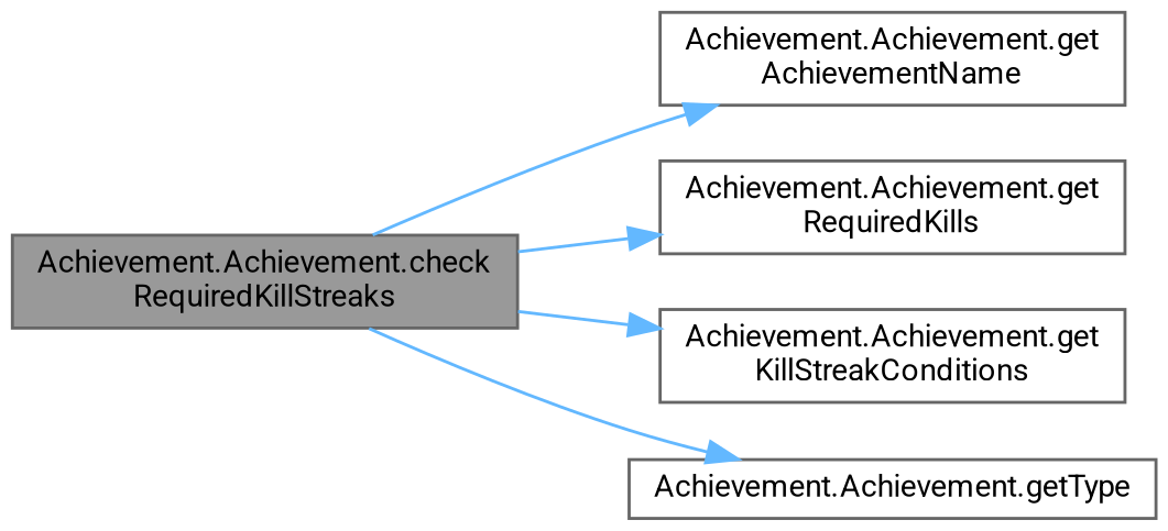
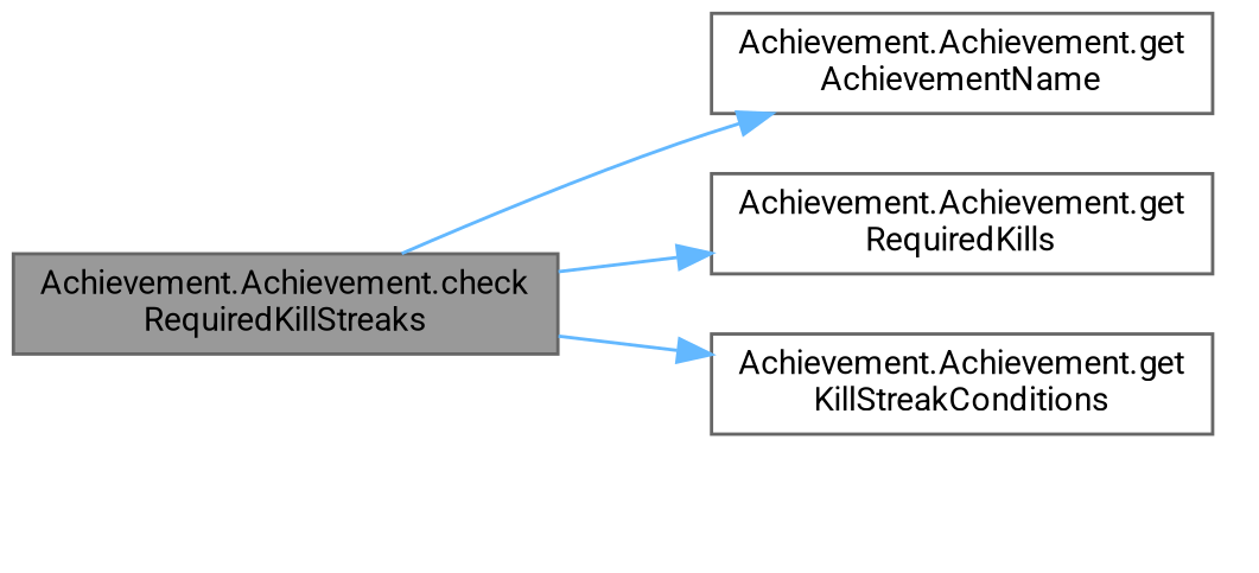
  digraph {
    fontname=Roboto
    rankdir=LR
    node [color=grey40 fillcolor=white fontname=Roboto fontsize=10 shape=box style=filled]
    edge [color=steelblue1 fontname=Roboto fontsize=10 labelfontname=Helvetica labelfontsize=10 style=solid]
    n1 [color=gray40 fillcolor=grey60 fontcolor=black height=0.2 label="Achievement.Achievement.check\lRequiredKillStreaks" width=0.4]
    n2 [height=0.2 label="Achievement.Achievement.get\lAchievementName" width=0.4]
    n3 [height=0.2 label="Achievement.Achievement.get\lRequiredKills" width=0.4]
    n4 [height=0.2 label="Achievement.Achievement.get\lKillStreakConditions" width=0.4]
-   n5 [height=0.2 label="Achievement.Achievement.getType" width=0.4]
    n1 -> n2
    n1 -> n3
    n1 -> n4
-   n1 -> n5
  }
